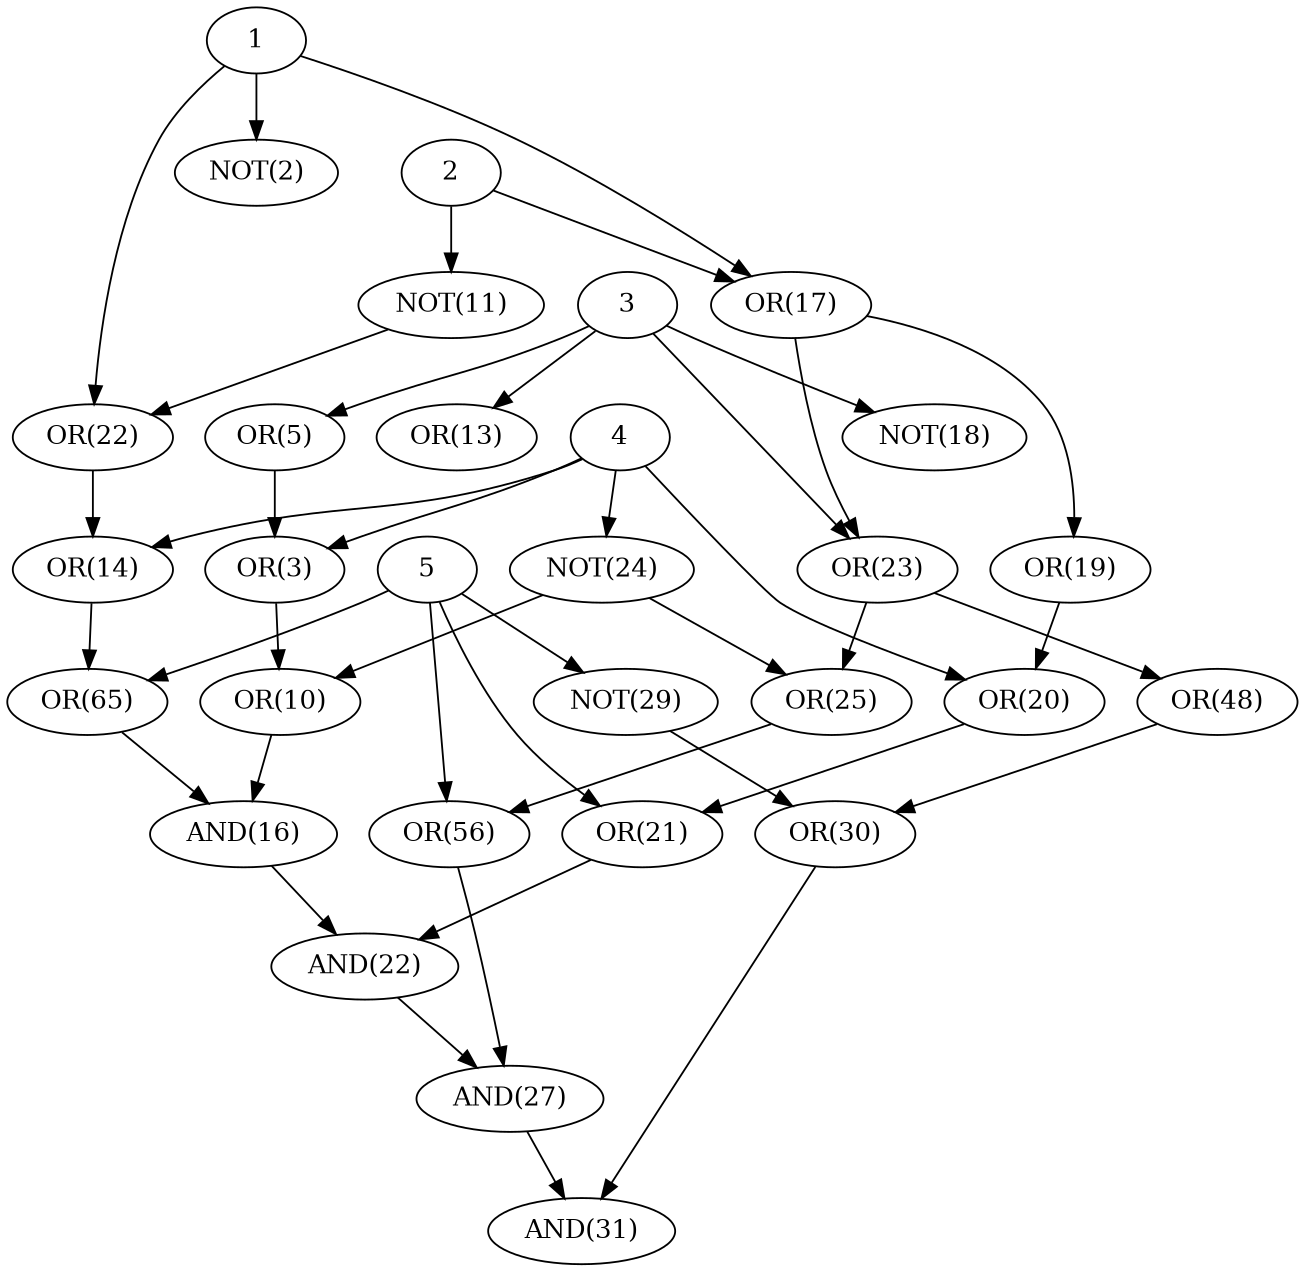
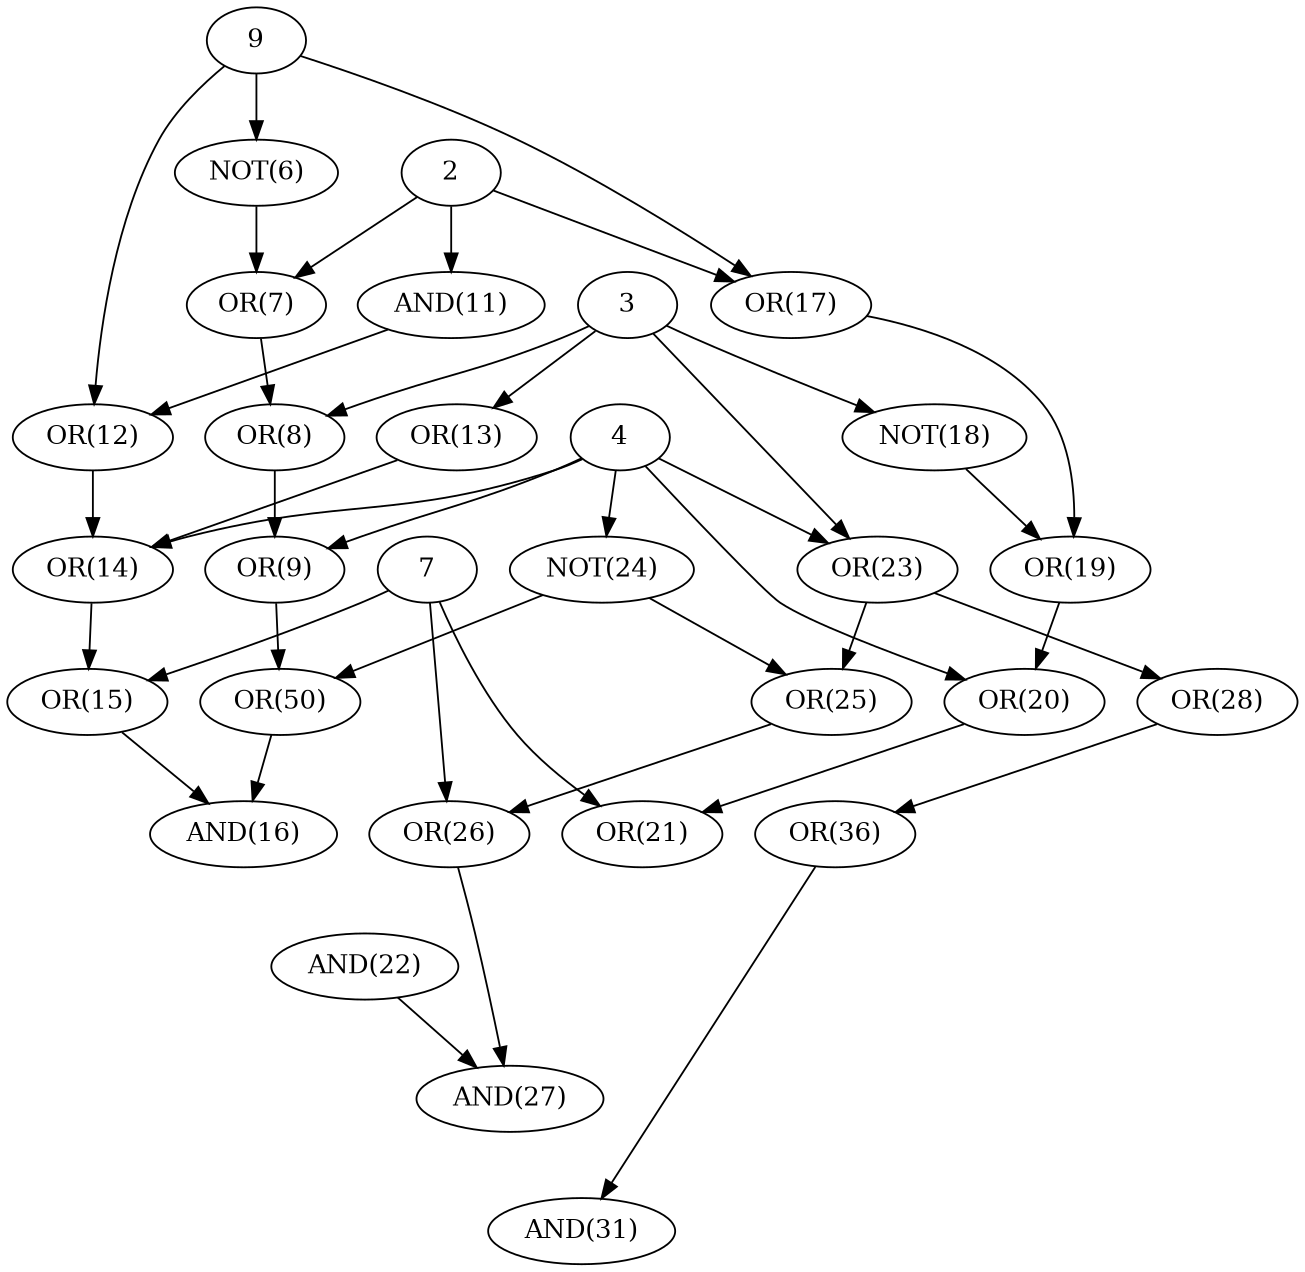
  digraph {
-   n1 [label="NOT(2)"]
-   n3 [label="OR(5)"]
-   1
-   n5 [label="OR(22)"]
+   n1 [label="NOT(6)"]
+   n2 [label="OR(7)"]
+   n3 [label="OR(8)"]
+   1 [label=9]
+   n5 [label="OR(12)"]
    n6 [label="OR(17)"]
    n7 [label="OR(14)"]
    n8 [label="OR(23)"]
    n9 [label="OR(19)"]
    2
-   n11 [label="NOT(11)"]
-   n12 [label="OR(3)"]
+   n11 [label="AND(11)"]
+   n12 [label="OR(9)"]
    3
    n14 [label="OR(13)"]
    n15 [label="NOT(18)"]
-   n16 [label="OR(48)"]
+   n16 [label="OR(28)"]
    n17 [label="OR(25)"]
-   n18 [label="OR(10)"]
+   n18 [label="OR(50)"]
    4
    n20 [label="OR(20)"]
    n21 [label="NOT(24)"]
-   n22 [label="OR(65)"]
+   n22 [label="OR(15)"]
    n23 [label="OR(21)"]
-   n24 [label="OR(30)"]
+   n24 [label="OR(36)"]
    n25 [label="AND(16)"]
-   5
-   n27 [label="OR(56)"]
-   n28 [label="NOT(29)"]
+   5 [label=7]
+   n27 [label="OR(26)"]
    n29 [label="AND(22)"]
    n30 [label="AND(27)"]
    n31 [label="AND(31)"]
+   n1 -> n2
+   n2 -> n3
    n3 -> n12
    1 -> n1
    1 -> n5
    1 -> n6
    n5 -> n7
-   n6 -> n8
+   4 -> n8
    n6 -> n9
    n7 -> n22
    n8 -> n16
    n8 -> n17
    n9 -> n20
+   2 -> n2
    2 -> n6
    2 -> n11
    n11 -> n5
    n12 -> n18
    3 -> n3
    3 -> n8
    3 -> n14
    3 -> n15
+   n14 -> n7
+   n15 -> n9
    n16 -> n24
    n17 -> n27
    n18 -> n25
    4 -> n7
    4 -> n12
    4 -> n20
    4 -> n21
    n20 -> n23
    n21 -> n17
    n21 -> n18
    n22 -> n25
-   n23 -> n29
    n24 -> n31
-   n25 -> n29
    5 -> n22
    5 -> n23
    5 -> n27
-   5 -> n28
    n27 -> n30
-   n28 -> n24
    n29 -> n30
-   n30 -> n31
  }
